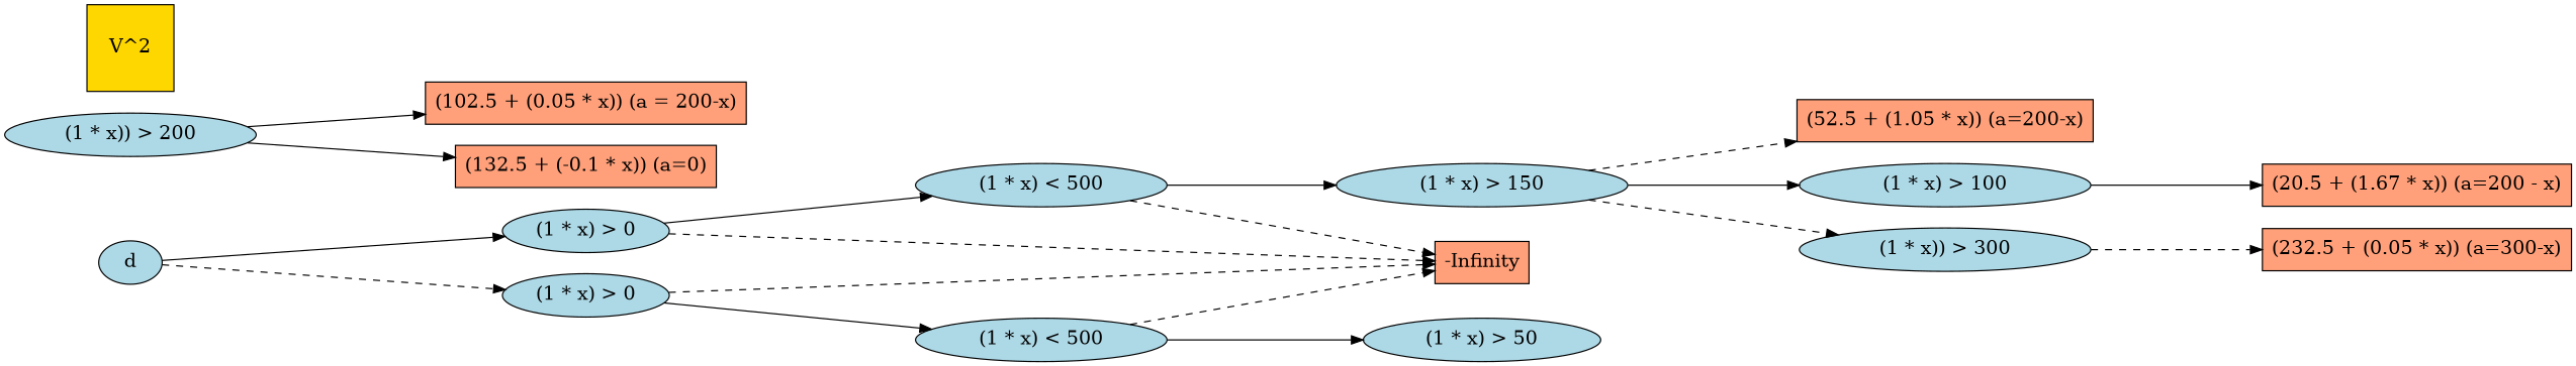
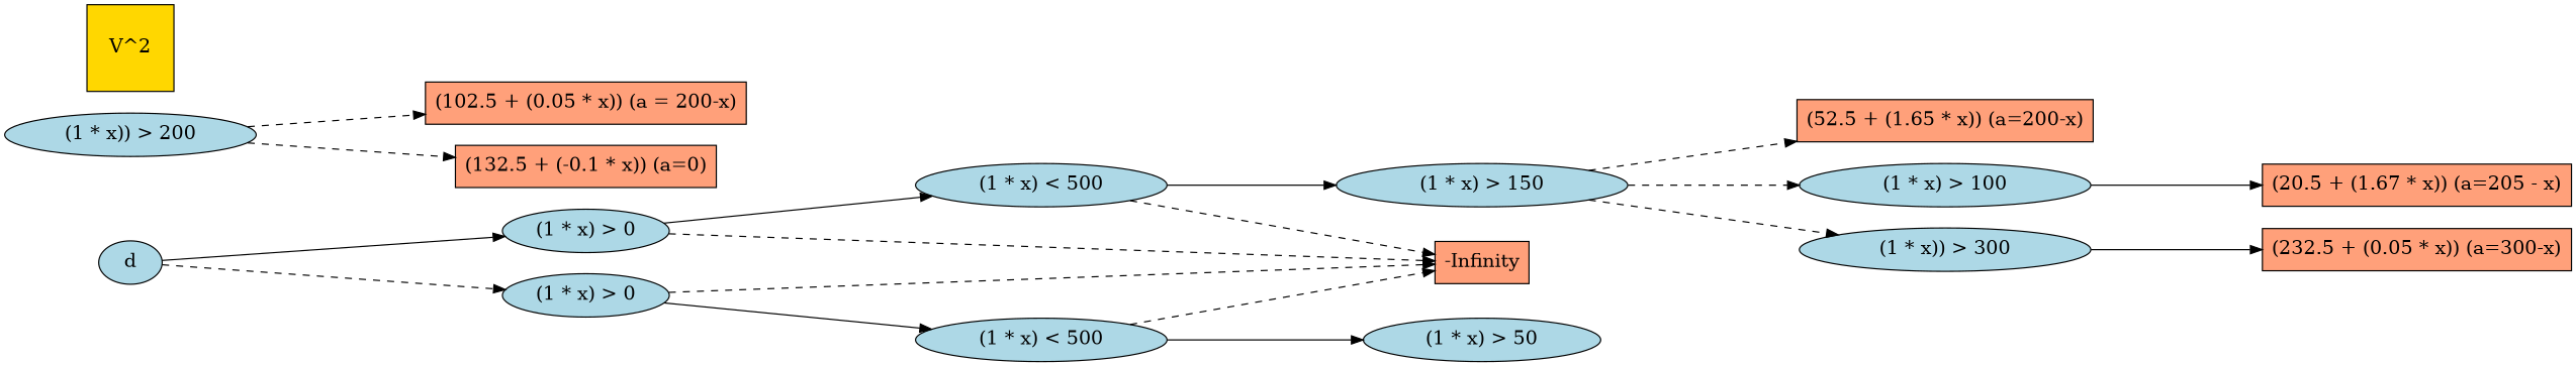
  digraph {
    fontname=Helvetica
    fontsize=16
    rankdir=LR
    ranksep=2.00
    node [fillcolor=lightblue fontsize=16 style=filled]
    edge [style=dashed]
    n1 [height=0.51069 label="(1 * x) > 50" width=2.8072]
    n2 [height=0.51069 label="(1 * x)) > 200" width=2.9789]
    n3 [fillcolor=lightsalmon label="(102.5 + (0.05 * x)) (a = 200-x)" shape=box width=2.5347]
    n4 [fillcolor=lightsalmon label="(132.5 + (-0.1 * x)) (a=0)" shape=box width=1.9236]
-   n5 [fillcolor=lightsalmon label="(52.5 + (1.05 * x)) (a=200-x)" shape=box width=2.4236]
+   n5 [fillcolor=lightsalmon label="(52.5 + (1.65 * x)) (a=200-x)" shape=box width=2.4236]
    n6 [height=0.51069 label=d]
    n7 [height=0.51069 label="(1 * x) > 0" width=1.6207]
    n8 [height=0.51069 label="(1 * x) > 0" width=1.6207]
    n9 [height=0.51069 label="(1 * x) < 500" width=2.9789]
    n10 [fillcolor=lightsalmon label="-Infinity" shape=box width=0.92361]
    n11 [height=0.51069 label="(1 * x) < 500" width=2.9789]
    n12 [height=0.51069 label="(1 * x) > 150" width=3.4507]
    n13 [height=0.51069 label="(1 * x) > 100" width=3.4507]
    n14 [height=0.51069 label="(1 * x)) > 300" width=3.4507]
-   n15 [fillcolor=lightsalmon label="(20.5 + (1.67 * x)) (a=200 - x)" shape=box width=2.4236]
+   n15 [fillcolor=lightsalmon label="(20.5 + (1.67 * x)) (a=205 - x)" shape=box width=2.4236]
    n16 [fillcolor=lightsalmon label="(232.5 + (0.05 * x)) (a=300-x)" shape=box width=2.5347]
    n17 [fillcolor=gold height=1.0278 label="V^2" shape=box width=1.0278]
-   n2 -> n3 [style=solid]
-   n2 -> n4 [style=""]
+   n2 -> n3
+   n2 -> n4
    n6 -> n7 [style=""]
    n6 -> n8
    n7 -> n9 [style=""]
    n7 -> n10
    n8 -> n10
    n8 -> n11 [style=""]
    n9 -> n10
    n9 -> n12 [style=""]
    n11 -> n1 [style=""]
    n11 -> n10
    n12 -> n5
-   n12 -> n13 [style=solid]
+   n12 -> n13
    n12 -> n14
    n13 -> n15 [style=""]
-   n14 -> n16
+   n14 -> n16 [style=solid]
  }
